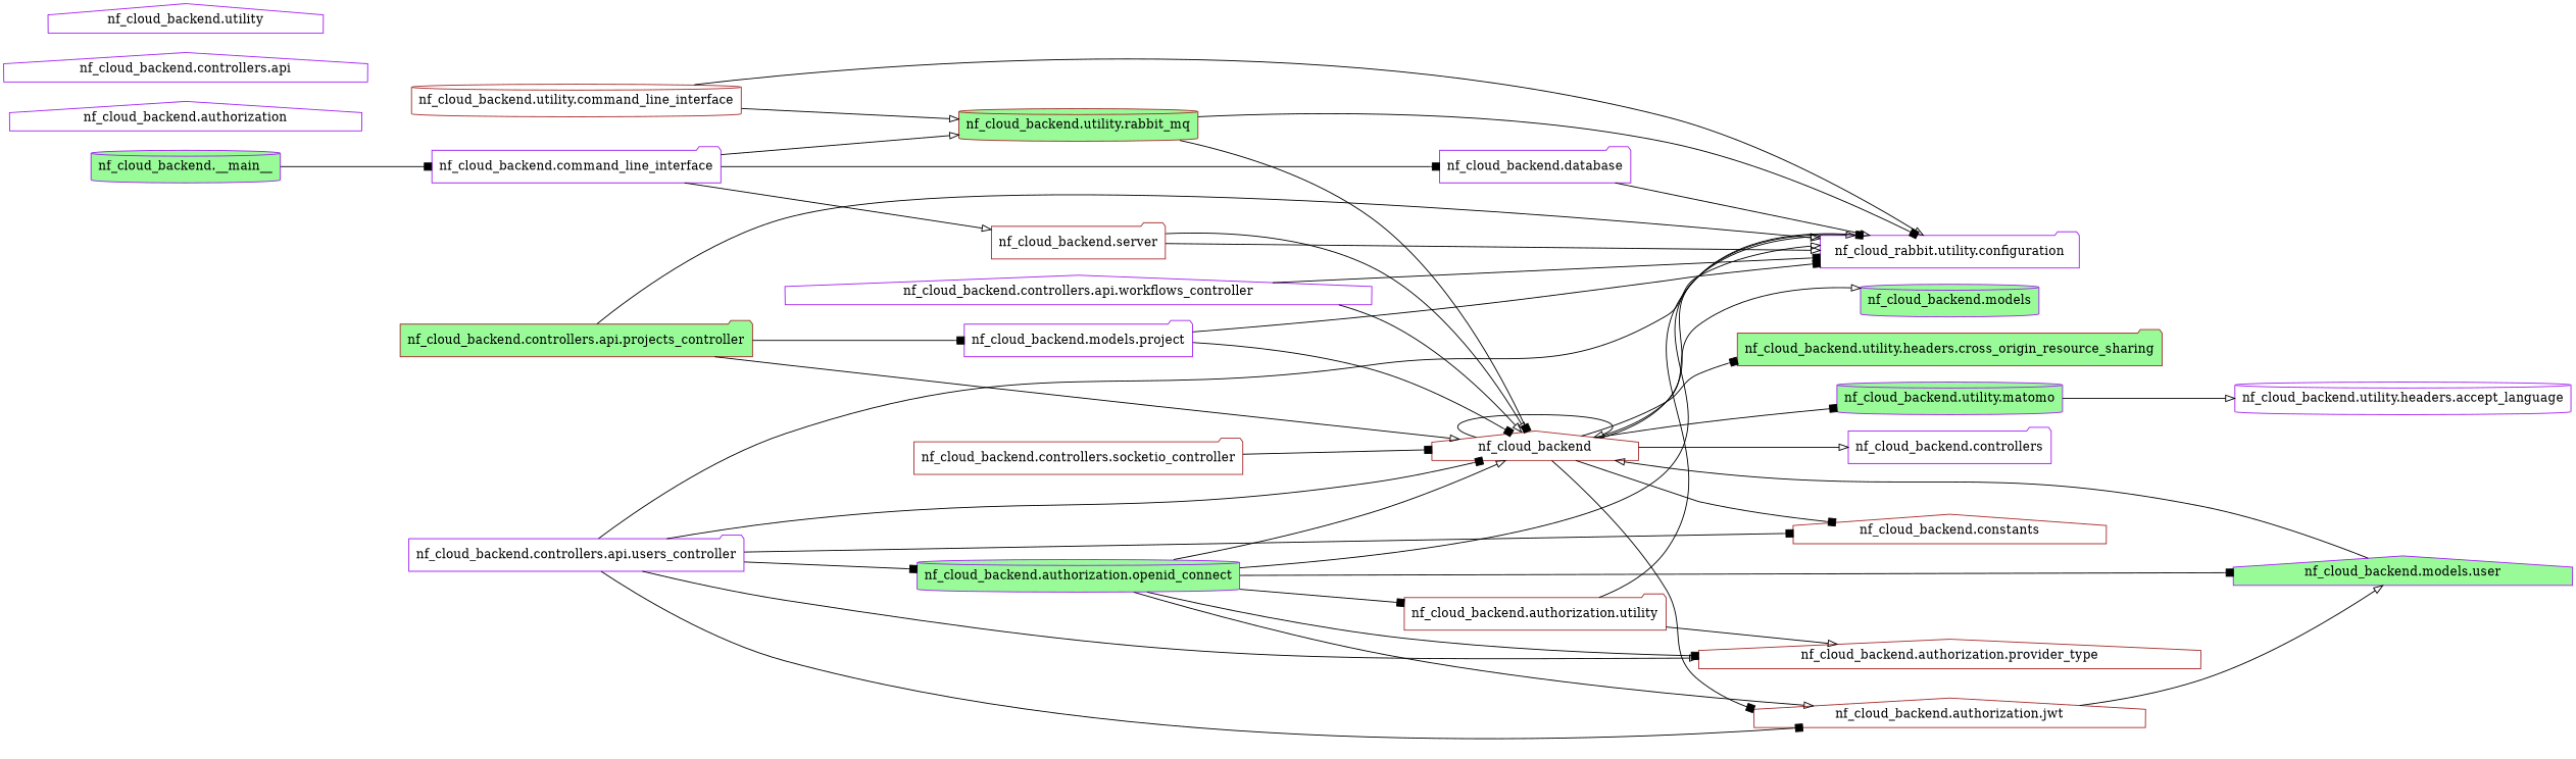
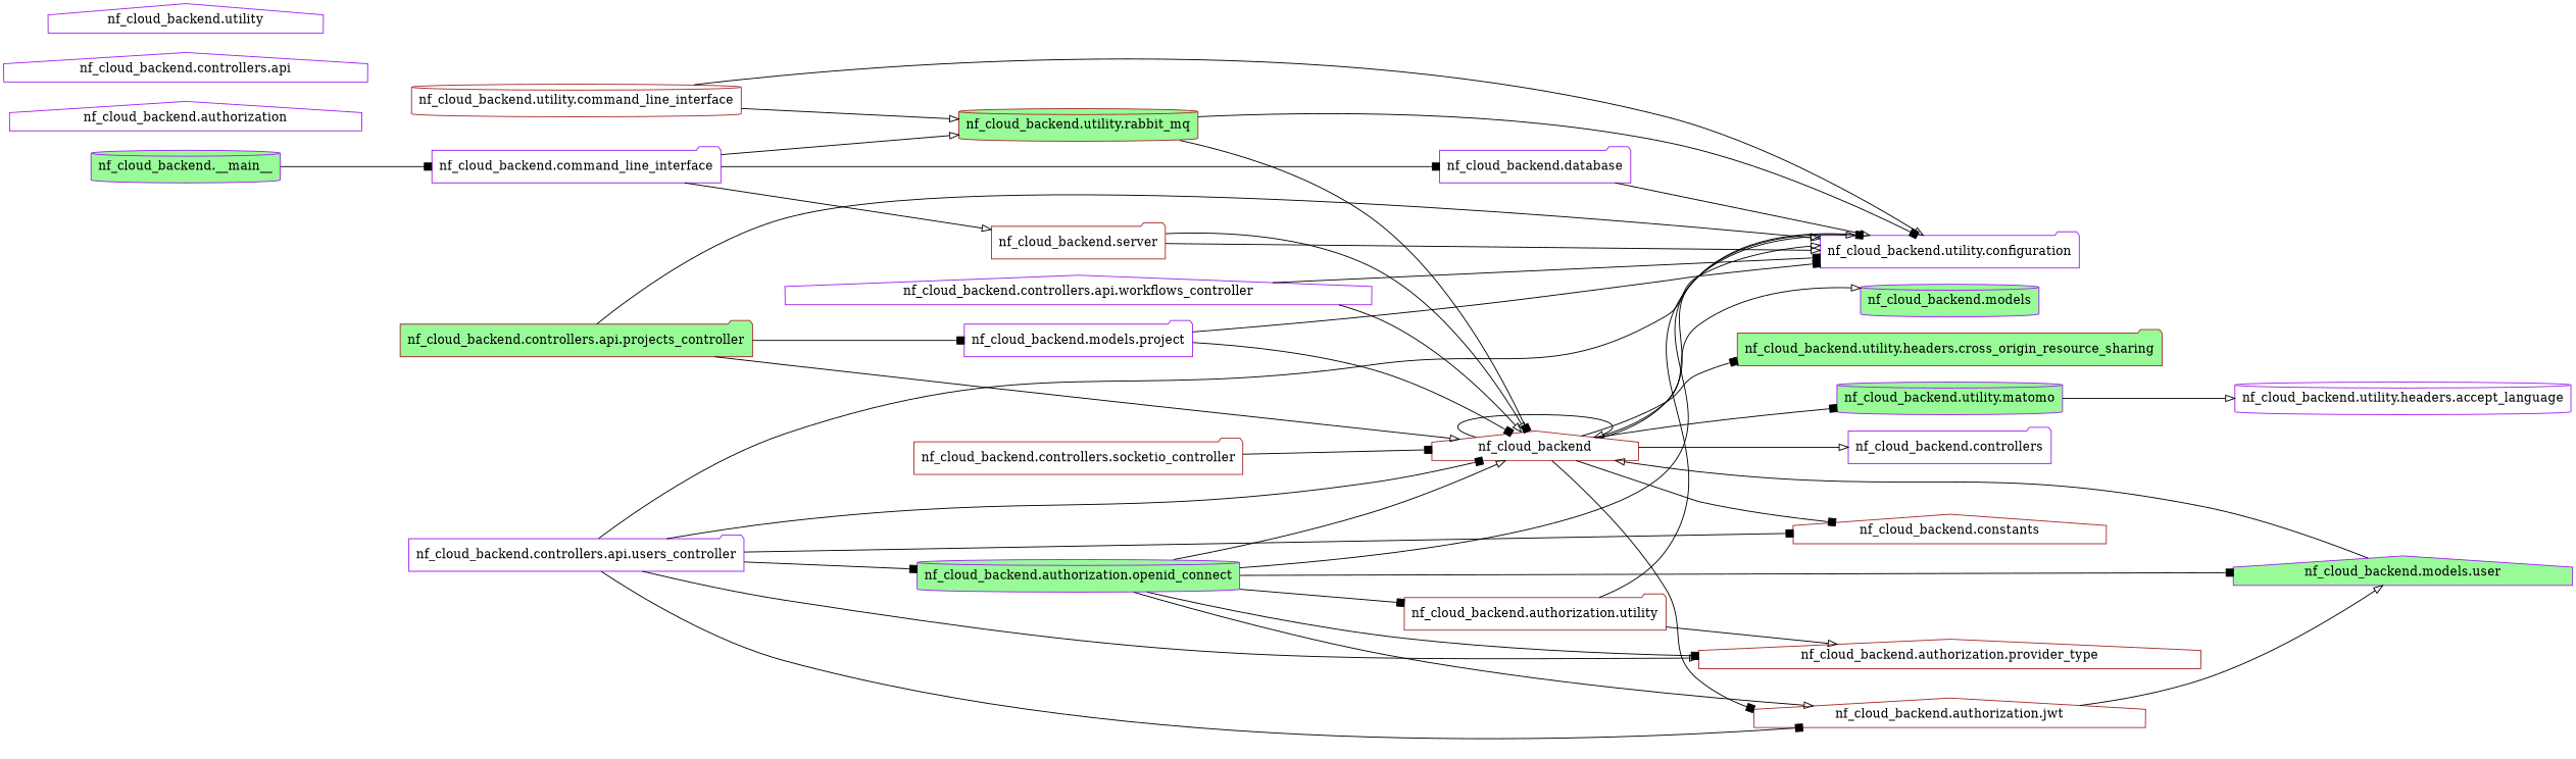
  digraph {
    rankdir=LR
    node [color=purple fillcolor=white shape=folder style=filled]
    edge [arrowhead=onormal arrowtail=none]
    n1 [color=brown label=nf_cloud_backend shape=house]
    n2 [color=brown label="nf_cloud_backend.authorization.jwt" shape=house]
    n3 [color=brown label="nf_cloud_backend.constants" shape=house]
    n4 [label="nf_cloud_backend.controllers"]
    n5 [fillcolor=palegreen label="nf_cloud_backend.models" shape=cylinder]
-   n6 [label="nf_cloud_rabbit.utility.configuration"]
+   n6 [label="nf_cloud_backend.utility.configuration"]
    n7 [color=brown fillcolor=palegreen label="nf_cloud_backend.utility.headers.cross_origin_resource_sharing"]
    n8 [fillcolor=palegreen label="nf_cloud_backend.utility.matomo" shape=cylinder]
    n9 [fillcolor=palegreen label="nf_cloud_backend.models.user" shape=house]
    n10 [label="nf_cloud_backend.utility.headers.accept_language" shape=cylinder]
    n11 [fillcolor=palegreen label="nf_cloud_backend.__main__" shape=cylinder]
    n12 [label="nf_cloud_backend.command_line_interface"]
    n13 [label="nf_cloud_backend.database"]
    n14 [color=brown label="nf_cloud_backend.server"]
    n15 [color=brown fillcolor=palegreen label="nf_cloud_backend.utility.rabbit_mq" shape=cylinder]
    n16 [label="nf_cloud_backend.authorization" shape=house]
    n17 [fillcolor=palegreen label="nf_cloud_backend.authorization.openid_connect" shape=cylinder]
    n18 [color=brown label="nf_cloud_backend.authorization.provider_type" shape=house]
    n19 [color=brown label="nf_cloud_backend.authorization.utility"]
    n20 [color=brown label="nf_cloud_backend.utility.command_line_interface" shape=cylinder]
    n21 [label="nf_cloud_backend.controllers.api" shape=house]
    n22 [color=brown fillcolor=palegreen label="nf_cloud_backend.controllers.api.projects_controller"]
    n23 [label="nf_cloud_backend.models.project"]
    n24 [label="nf_cloud_backend.controllers.api.users_controller"]
    n25 [label="nf_cloud_backend.controllers.api.workflows_controller" shape=house]
    n26 [color=brown label="nf_cloud_backend.controllers.socketio_controller"]
    n27 [label="nf_cloud_backend.utility" shape=house]
    n1 -> n1
    n1 -> n2 [arrowhead=box]
    n1 -> n3 [arrowhead=box]
    n1 -> n4
    n1 -> n5
    n1 -> n6
    n1 -> n7 [arrowhead=box]
    n1 -> n8 [arrowhead=box]
    n2 -> n9
    n8 -> n10
    n9 -> n1
    n11 -> n12 [arrowhead=box]
    n12 -> n13 [arrowhead=box]
    n12 -> n14
    n12 -> n15
    n13 -> n6
    n14 -> n1
    n14 -> n6
    n15 -> n1 [arrowhead=box]
    n15 -> n6 [arrowhead=box]
    n17 -> n1
    n17 -> n2
    n17 -> n6
    n17 -> n9 [arrowhead=box]
    n17 -> n18 [arrowhead=box]
    n17 -> n19 [arrowhead=box]
    n19 -> n6 [arrowhead=box]
    n19 -> n18
    n20 -> n6
    n20 -> n15
    n22 -> n1
    n22 -> n6
    n22 -> n23 [arrowhead=box]
    n23 -> n1 [arrowhead=box]
    n23 -> n6 [arrowhead=box]
    n24 -> n1 [arrowhead=box]
    n24 -> n2 [arrowhead=box]
    n24 -> n3 [arrowhead=box]
    n24 -> n6
    n24 -> n17 [arrowhead=box]
    n24 -> n18
    n25 -> n1
    n25 -> n6 [arrowhead=box]
    n26 -> n1 [arrowhead=box]
  }
